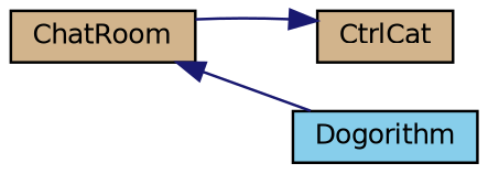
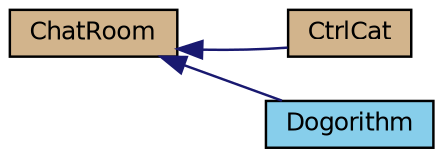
  digraph {
    rankdir=LR
    node [color=black fillcolor=tan fontname=Helvetica fontsize=10 shape=box style=filled]
    edge [color=midnightblue dir=back fontname=Helvetica fontsize=10 labelfontname=Helvetica labelfontsize=10 style=solid]
    n1 [height=0.2 label=ChatRoom width=0.4]
    n2 [height=0.2 label=CtrlCat width=0.4]
    n3 [fillcolor=skyblue height=0.2 label=Dogorithm width=0.4]
-   n2 -> n1
+   n1 -> n2
    n1 -> n3
  }
